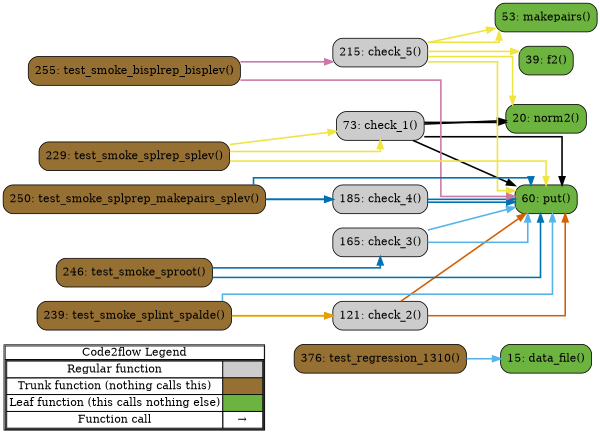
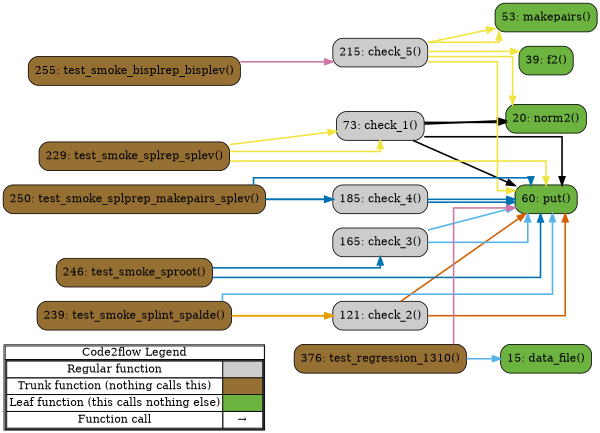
  digraph {
    concentrate=true
    rankdir=LR
    splines=ortho
    node [shape=rect fillcolor="#966F33" style="rounded,filled"]
    edge [color="#F0E442" penwidth=2]
    n1 [label=<         <table cellspacing="0" cellpadding="0" border="1"><tr><td>Code2flow Legend</td></tr><tr><td>         <table cellspacing="0">         <tr><td>Regular function</td><td width="50px" bgcolor='#cccccc'></td></tr>         <tr><td>Trunk function (nothing calls this)</td><td bgcolor='#966F33'></td></tr>         <tr><td>Leaf function (this calls nothing else)</td><td bgcolor='#6db33f'></td></tr>         <tr><td>Function call</td><td><font color='black'>&#8594;</font></td></tr>         </table></td></tr></table>         > margin=0 shape=none fillcolor="" style=""]
    n2 [fillcolor="#cccccc" label="73: check_1()"]
    n3 [fillcolor="#cccccc" label="121: check_2()"]
    n4 [fillcolor="#cccccc" label="165: check_3()"]
    n5 [fillcolor="#cccccc" label="185: check_4()"]
    n6 [fillcolor="#cccccc" label="215: check_5()"]
    n7 [label="255: test_smoke_bisplrep_bisplev()"]
    n8 [label="239: test_smoke_splint_spalde()"]
    n9 [label="250: test_smoke_splprep_makepairs_splev()"]
    n10 [label="229: test_smoke_splrep_splev()"]
    n11 [label="246: test_smoke_sproot()"]
    n12 [label="376: test_regression_1310()"]
    n13 [fillcolor="#6db33f" label="15: data_file()"]
    n14 [fillcolor="#6db33f" label="39: f2()"]
    n15 [fillcolor="#6db33f" label="53: makepairs()"]
    n16 [fillcolor="#6db33f" label="20: norm2()"]
    n17 [fillcolor="#6db33f" label="60: put()"]
    subgraph sub_1 {
      label=legend
      rank=min
      n1
    }
    subgraph sub_2 {
      label="File: test_fitpack"
      style=dotted
      n13
      n14
      n15
      n16
      n17
      subgraph sub_3 {
        label="Class: TestSmokeTests"
        style=dotted
        n2
        n3
        n4
        n5
        n6
        n7
        n8
        n9
        n10
        n11
      }
      subgraph sub_4 {
        label="Class: TestBisplrep"
        style=dotted
        n12
      }
    }
    n2 -> n16 [color="#000000"]
    n2 -> n16 [color="#000000"]
    n2 -> n17 [color="#000000"]
    n2 -> n17 [color="#000000"]
    n2 -> n17 [color="#000000"]
    n2 -> n17 [color="#000000"]
    n2 -> n17 [color="#000000"]
    n2 -> n17 [color="#000000"]
    n3 -> n17 [color="#D55E00"]
    n3 -> n17 [color="#D55E00"]
    n3 -> n17 [color="#D55E00"]
    n3 -> n17 [color="#D55E00"]
    n3 -> n17 [color="#D55E00"]
    n3 -> n17 [color="#D55E00"]
    n4 -> n17 [color="#56B4E9"]
    n4 -> n17 [color="#56B4E9"]
    n5 -> n17 [color="#0072B2"]
    n5 -> n17 [color="#0072B2"]
    n5 -> n17 [color="#0072B2"]
    n5 -> n17 [color="#0072B2"]
    n5 -> n17 [color="#0072B2"]
    n6 -> n14
    n6 -> n15
    n6 -> n15
    n6 -> n16
    n6 -> n17
    n7 -> n6 [color="#CC79A7"]
-   n7 -> n17 [color="#CC79A7"]
+   n12 -> n17 [color="#CC79A7"]
    n8 -> n3 [color="#E69F00"]
    n8 -> n3 [color="#E69F00"]
    n8 -> n3 [color="#E69F00"]
    n8 -> n3 [color="#E69F00"]
    n8 -> n17 [color="#56B4E9"]
    n9 -> n5 [color="#0072B2"]
    n9 -> n5 [color="#0072B2"]
    n9 -> n17 [color="#0072B2"]
    n10 -> n2
    n10 -> n2
    n10 -> n2
    n10 -> n2
    n10 -> n2
    n10 -> n2
    n10 -> n2
    n10 -> n17
    n11 -> n4 [color="#0072B2"]
    n11 -> n17 [color="#0072B2"]
    n12 -> n13 [color="#56B4E9"]
  }
